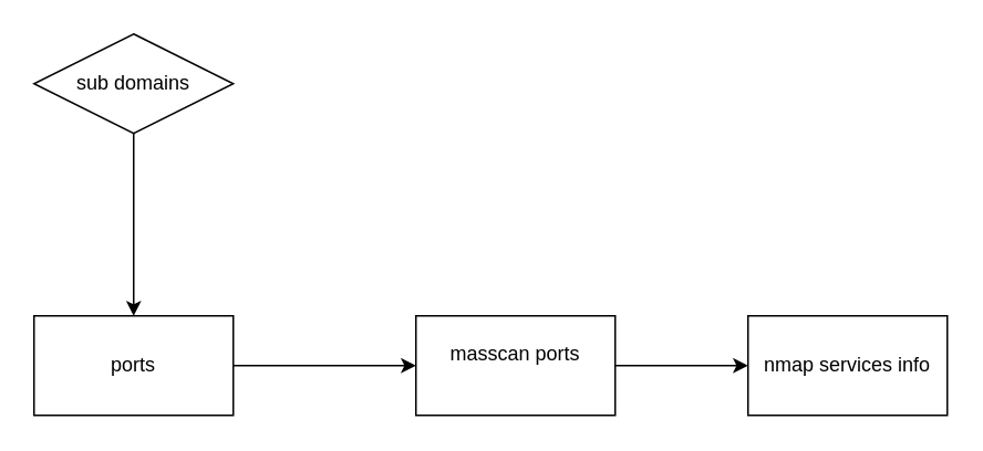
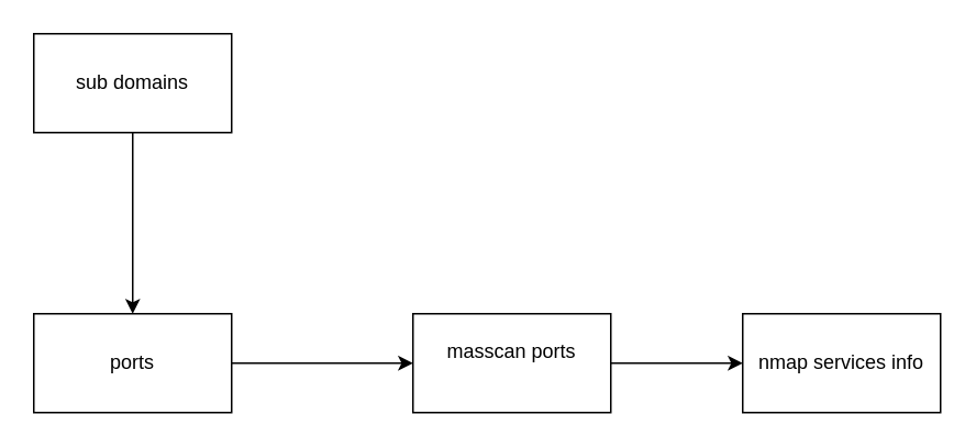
  <mxCell id="0" />
  <mxCell id="1" parent="0" />
  <mxCell id="2" value="" style="edgeStyle=orthogonalEdgeStyle;rounded=0;orthogonalLoop=1;jettySize=auto;html=1;" edge="1" parent="1" source="3" target="5"><mxGeometry relative="1" as="geometry"><mxPoint x="90" y="160" as="targetPoint" /></mxGeometry></mxCell>
- <mxCell id="3" value="sub domains&lt;br&gt;" style="rhombus;whiteSpace=wrap;html=1;" vertex="1" parent="1"><mxGeometry x="20" y="20" width="120" height="60" as="geometry" /></mxCell>
+ <mxCell id="3" value="sub domains&lt;br&gt;" style="rounded=0;whiteSpace=wrap;html=1;" vertex="1" parent="1"><mxGeometry x="20" y="20" width="120" height="60" as="geometry" /></mxCell>
  <mxCell id="4" value="" style="edgeStyle=orthogonalEdgeStyle;rounded=0;orthogonalLoop=1;jettySize=auto;html=1;" edge="1" parent="1" source="5" target="7"><mxGeometry relative="1" as="geometry" /></mxCell>
  <mxCell id="5" value="ports&lt;br&gt;" style="rounded=0;whiteSpace=wrap;html=1;" vertex="1" parent="1"><mxGeometry x="20" y="190" width="120" height="60" as="geometry" /></mxCell>
  <mxCell id="6" value="" style="edgeStyle=orthogonalEdgeStyle;rounded=0;orthogonalLoop=1;jettySize=auto;html=1;" edge="1" parent="1" source="7" target="8"><mxGeometry relative="1" as="geometry" /></mxCell>
  <mxCell id="7" value="masscan ports&lt;br&gt;&lt;br&gt;" style="rounded=0;whiteSpace=wrap;html=1;" vertex="1" parent="1"><mxGeometry x="250" y="190" width="120" height="60" as="geometry" /></mxCell>
  <mxCell id="8" value="nmap services info&lt;br&gt;" style="rounded=0;whiteSpace=wrap;html=1;" vertex="1" parent="1"><mxGeometry x="450" y="190" width="120" height="60" as="geometry" /></mxCell>
